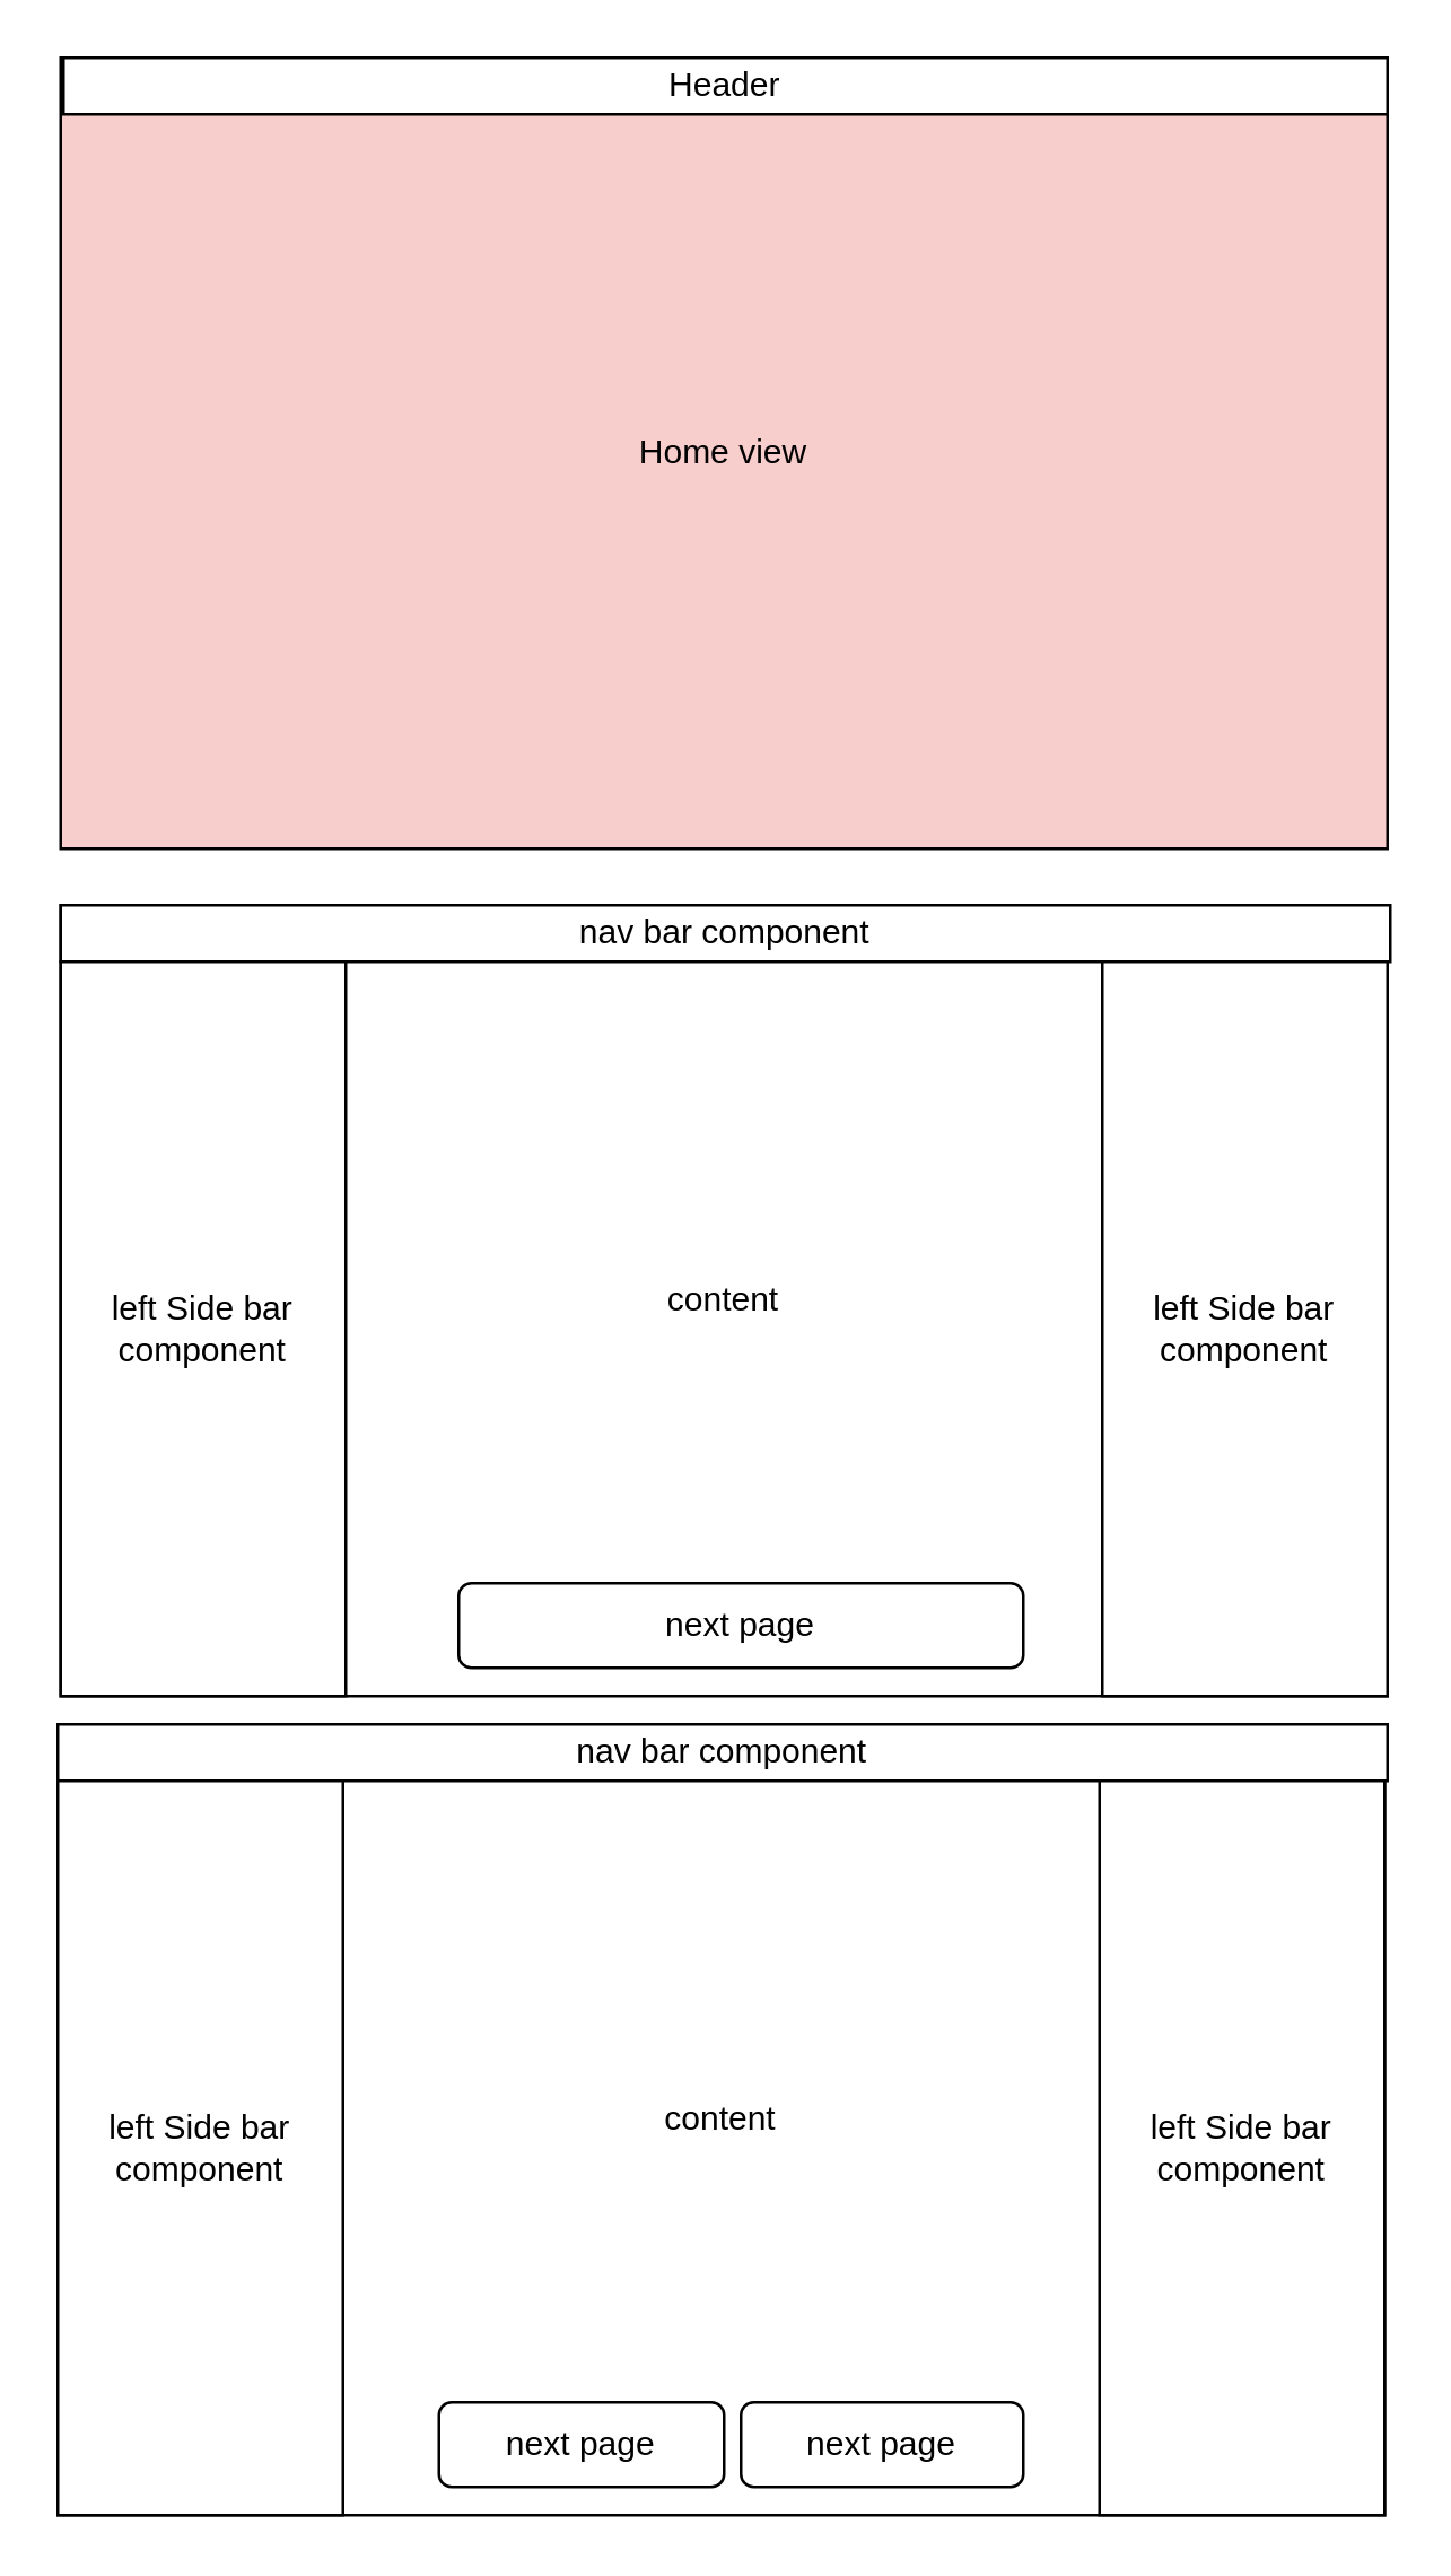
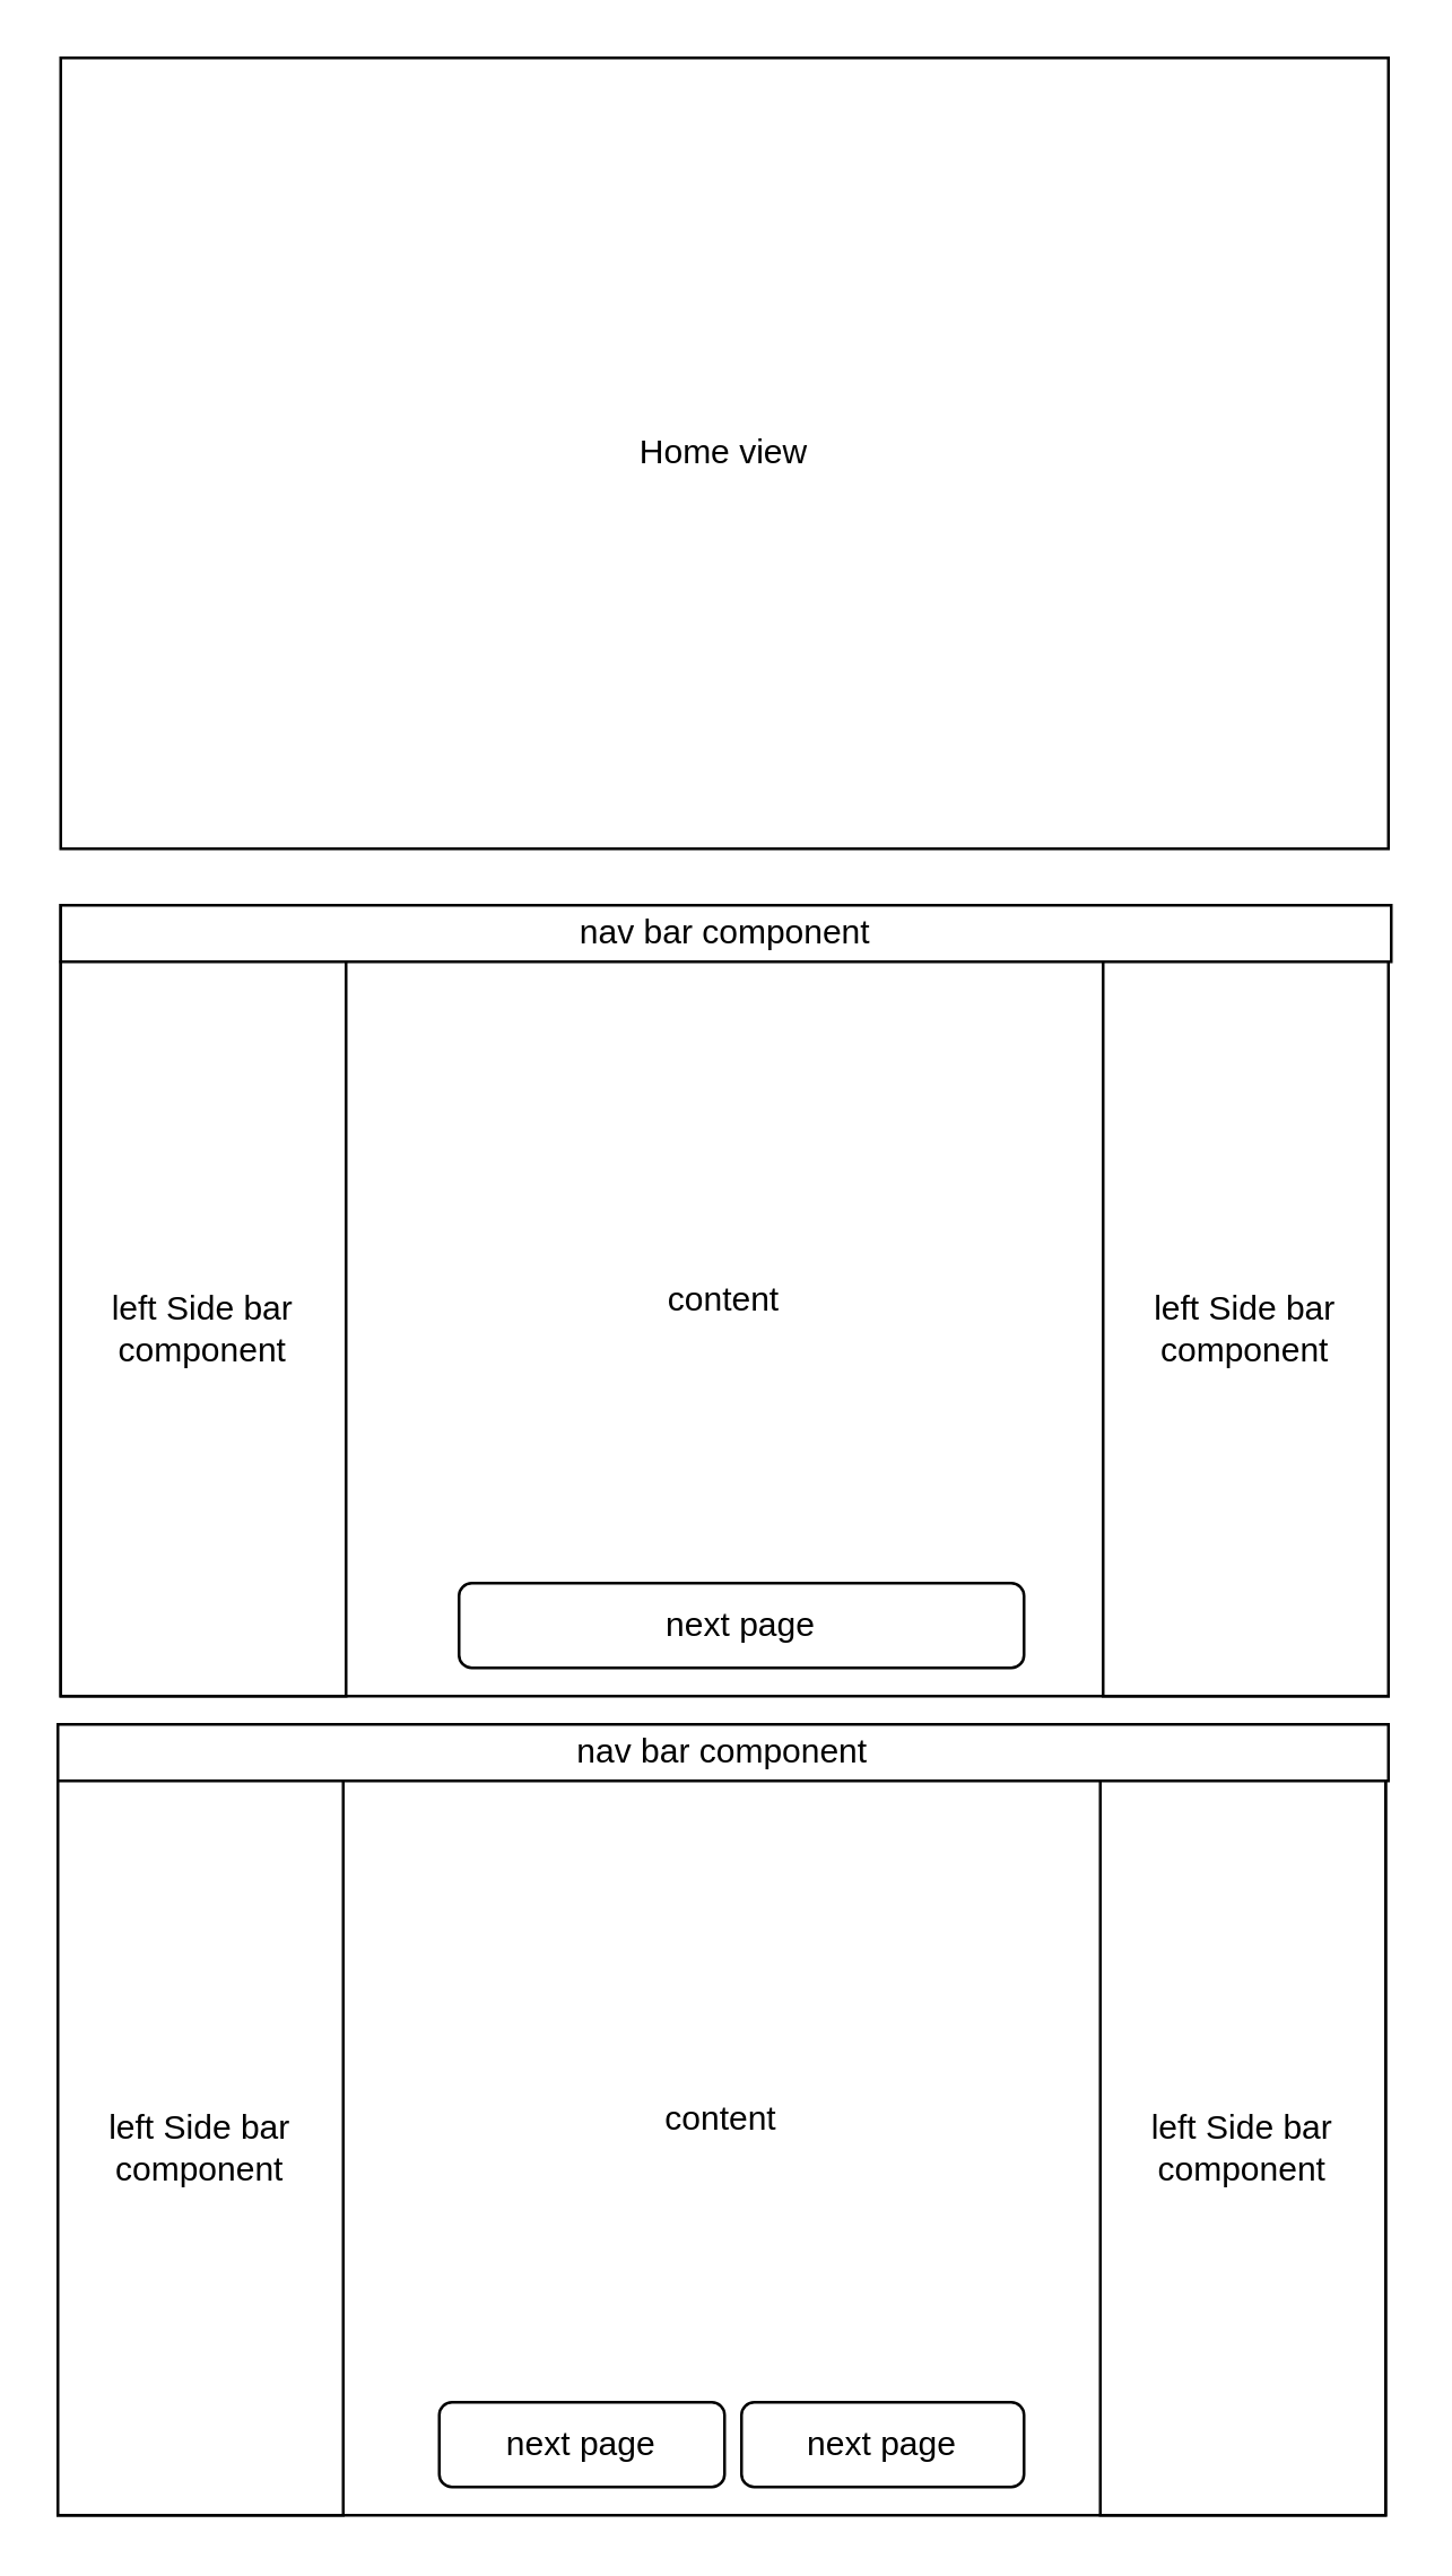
  <mxCell id="0" />
  <mxCell id="1" parent="0" />
  <mxCell id="2" value="content" style="rounded=0;whiteSpace=wrap;html=1;" vertex="1" parent="1"><mxGeometry x="21" y="320" width="470" height="280" as="geometry" /></mxCell>
  <mxCell id="3" value="nav bar component" style="rounded=0;whiteSpace=wrap;html=1;" vertex="1" parent="1"><mxGeometry x="21" y="320" width="471" height="20" as="geometry" /></mxCell>
  <mxCell id="4" value="left Side bar&lt;br&gt;component" style="rounded=0;whiteSpace=wrap;html=1;" vertex="1" parent="1"><mxGeometry x="21" y="340" width="101" height="260" as="geometry" /></mxCell>
- <mxCell id="5" value="Home view" style="rounded=0;whiteSpace=wrap;html=1;fillColor=#f8cecc;" vertex="1" parent="1"><mxGeometry x="21" y="20" width="470" height="280" as="geometry" /></mxCell>
- <mxCell id="6" value="Header" style="rounded=0;whiteSpace=wrap;html=1;" vertex="1" parent="1"><mxGeometry x="22" y="20" width="469" height="20" as="geometry" /></mxCell>
+ <mxCell id="5" value="Home view" style="rounded=0;whiteSpace=wrap;html=1;" vertex="1" parent="1"><mxGeometry x="21" y="20" width="470" height="280" as="geometry" /></mxCell>
  <mxCell id="7" value="next page" style="rounded=1;whiteSpace=wrap;html=1;" vertex="1" parent="1"><mxGeometry x="162" y="560" width="200" height="30" as="geometry" /></mxCell>
  <mxCell id="8" value="left Side bar&lt;br&gt;component" style="rounded=0;whiteSpace=wrap;html=1;" vertex="1" parent="1"><mxGeometry x="390" y="340" width="101" height="260" as="geometry" /></mxCell>
  <mxCell id="9" value="content" style="rounded=0;whiteSpace=wrap;html=1;" vertex="1" parent="1"><mxGeometry x="20" y="610" width="470" height="280" as="geometry" /></mxCell>
  <mxCell id="10" value="nav bar component" style="rounded=0;whiteSpace=wrap;html=1;" vertex="1" parent="1"><mxGeometry x="20" y="610" width="471" height="20" as="geometry" /></mxCell>
  <mxCell id="11" value="left Side bar&lt;br&gt;component" style="rounded=0;whiteSpace=wrap;html=1;" vertex="1" parent="1"><mxGeometry x="20" y="630" width="101" height="260" as="geometry" /></mxCell>
  <mxCell id="12" value="next page" style="rounded=1;whiteSpace=wrap;html=1;" vertex="1" parent="1"><mxGeometry x="155" y="850" width="101" height="30" as="geometry" /></mxCell>
  <mxCell id="13" value="left Side bar&lt;br&gt;component" style="rounded=0;whiteSpace=wrap;html=1;" vertex="1" parent="1"><mxGeometry x="389" y="630" width="101" height="260" as="geometry" /></mxCell>
  <mxCell id="14" value="next page" style="rounded=1;whiteSpace=wrap;html=1;" vertex="1" parent="1"><mxGeometry x="262" y="850" width="100" height="30" as="geometry" /></mxCell>
